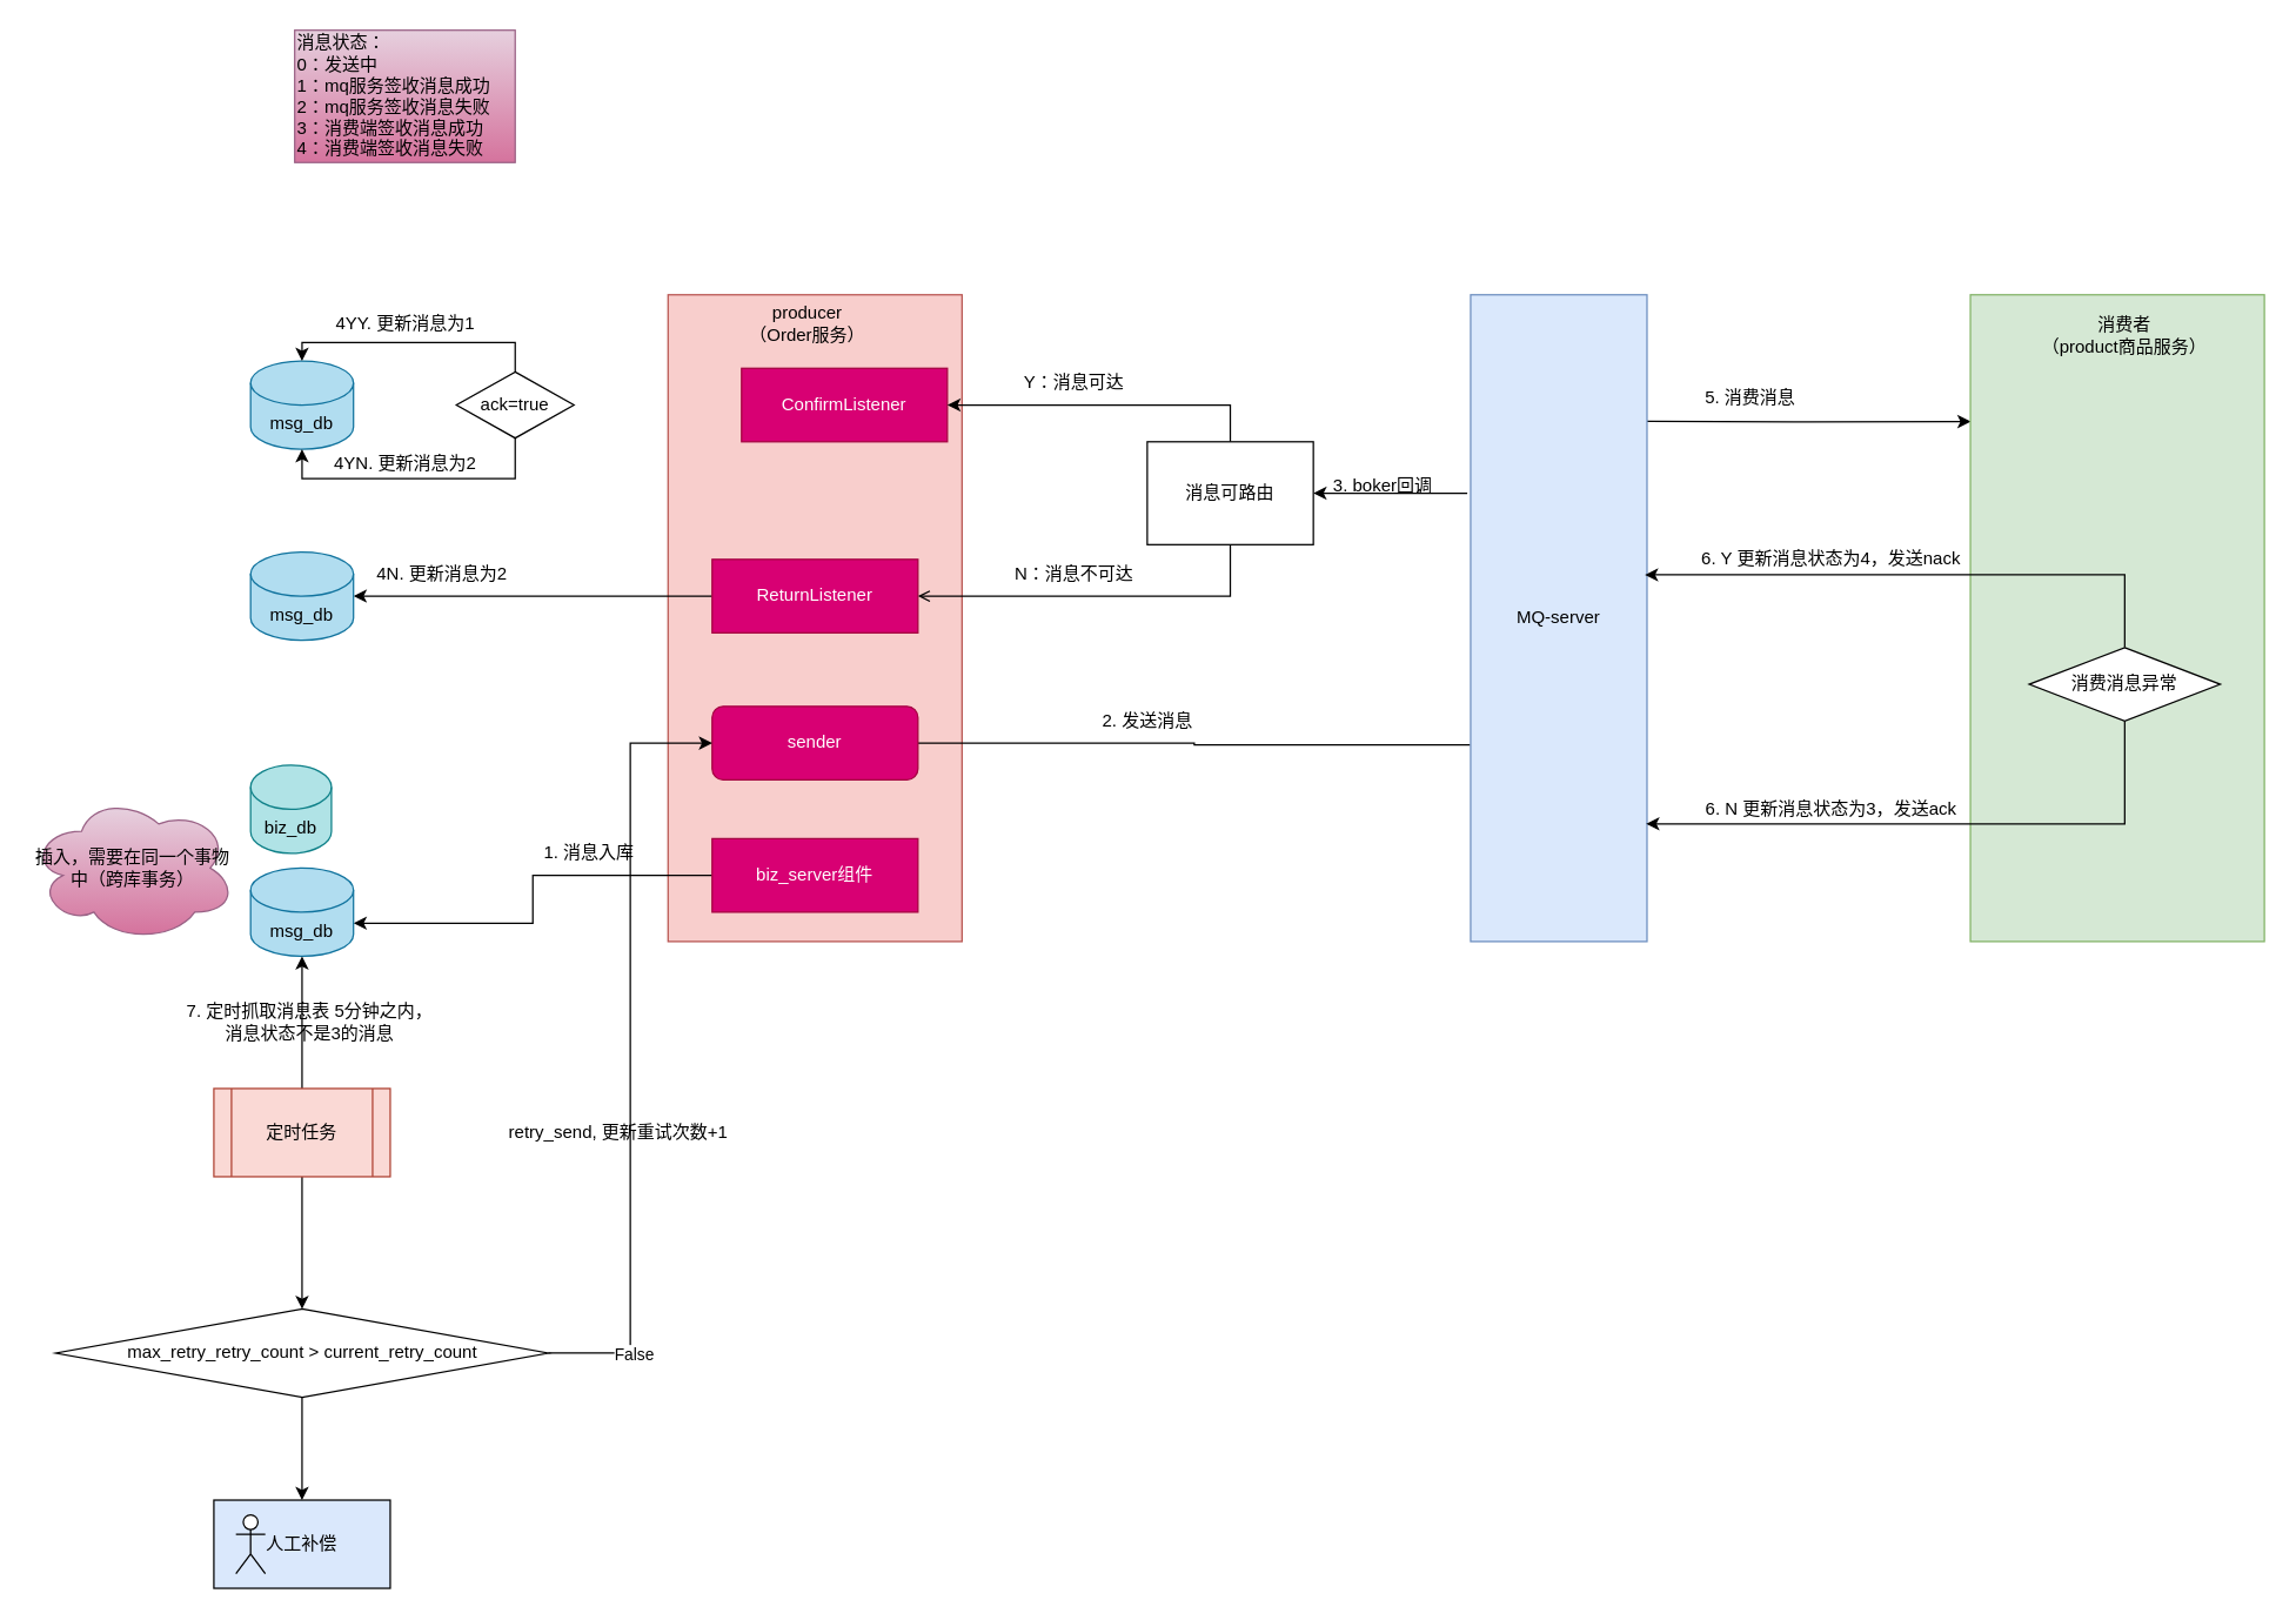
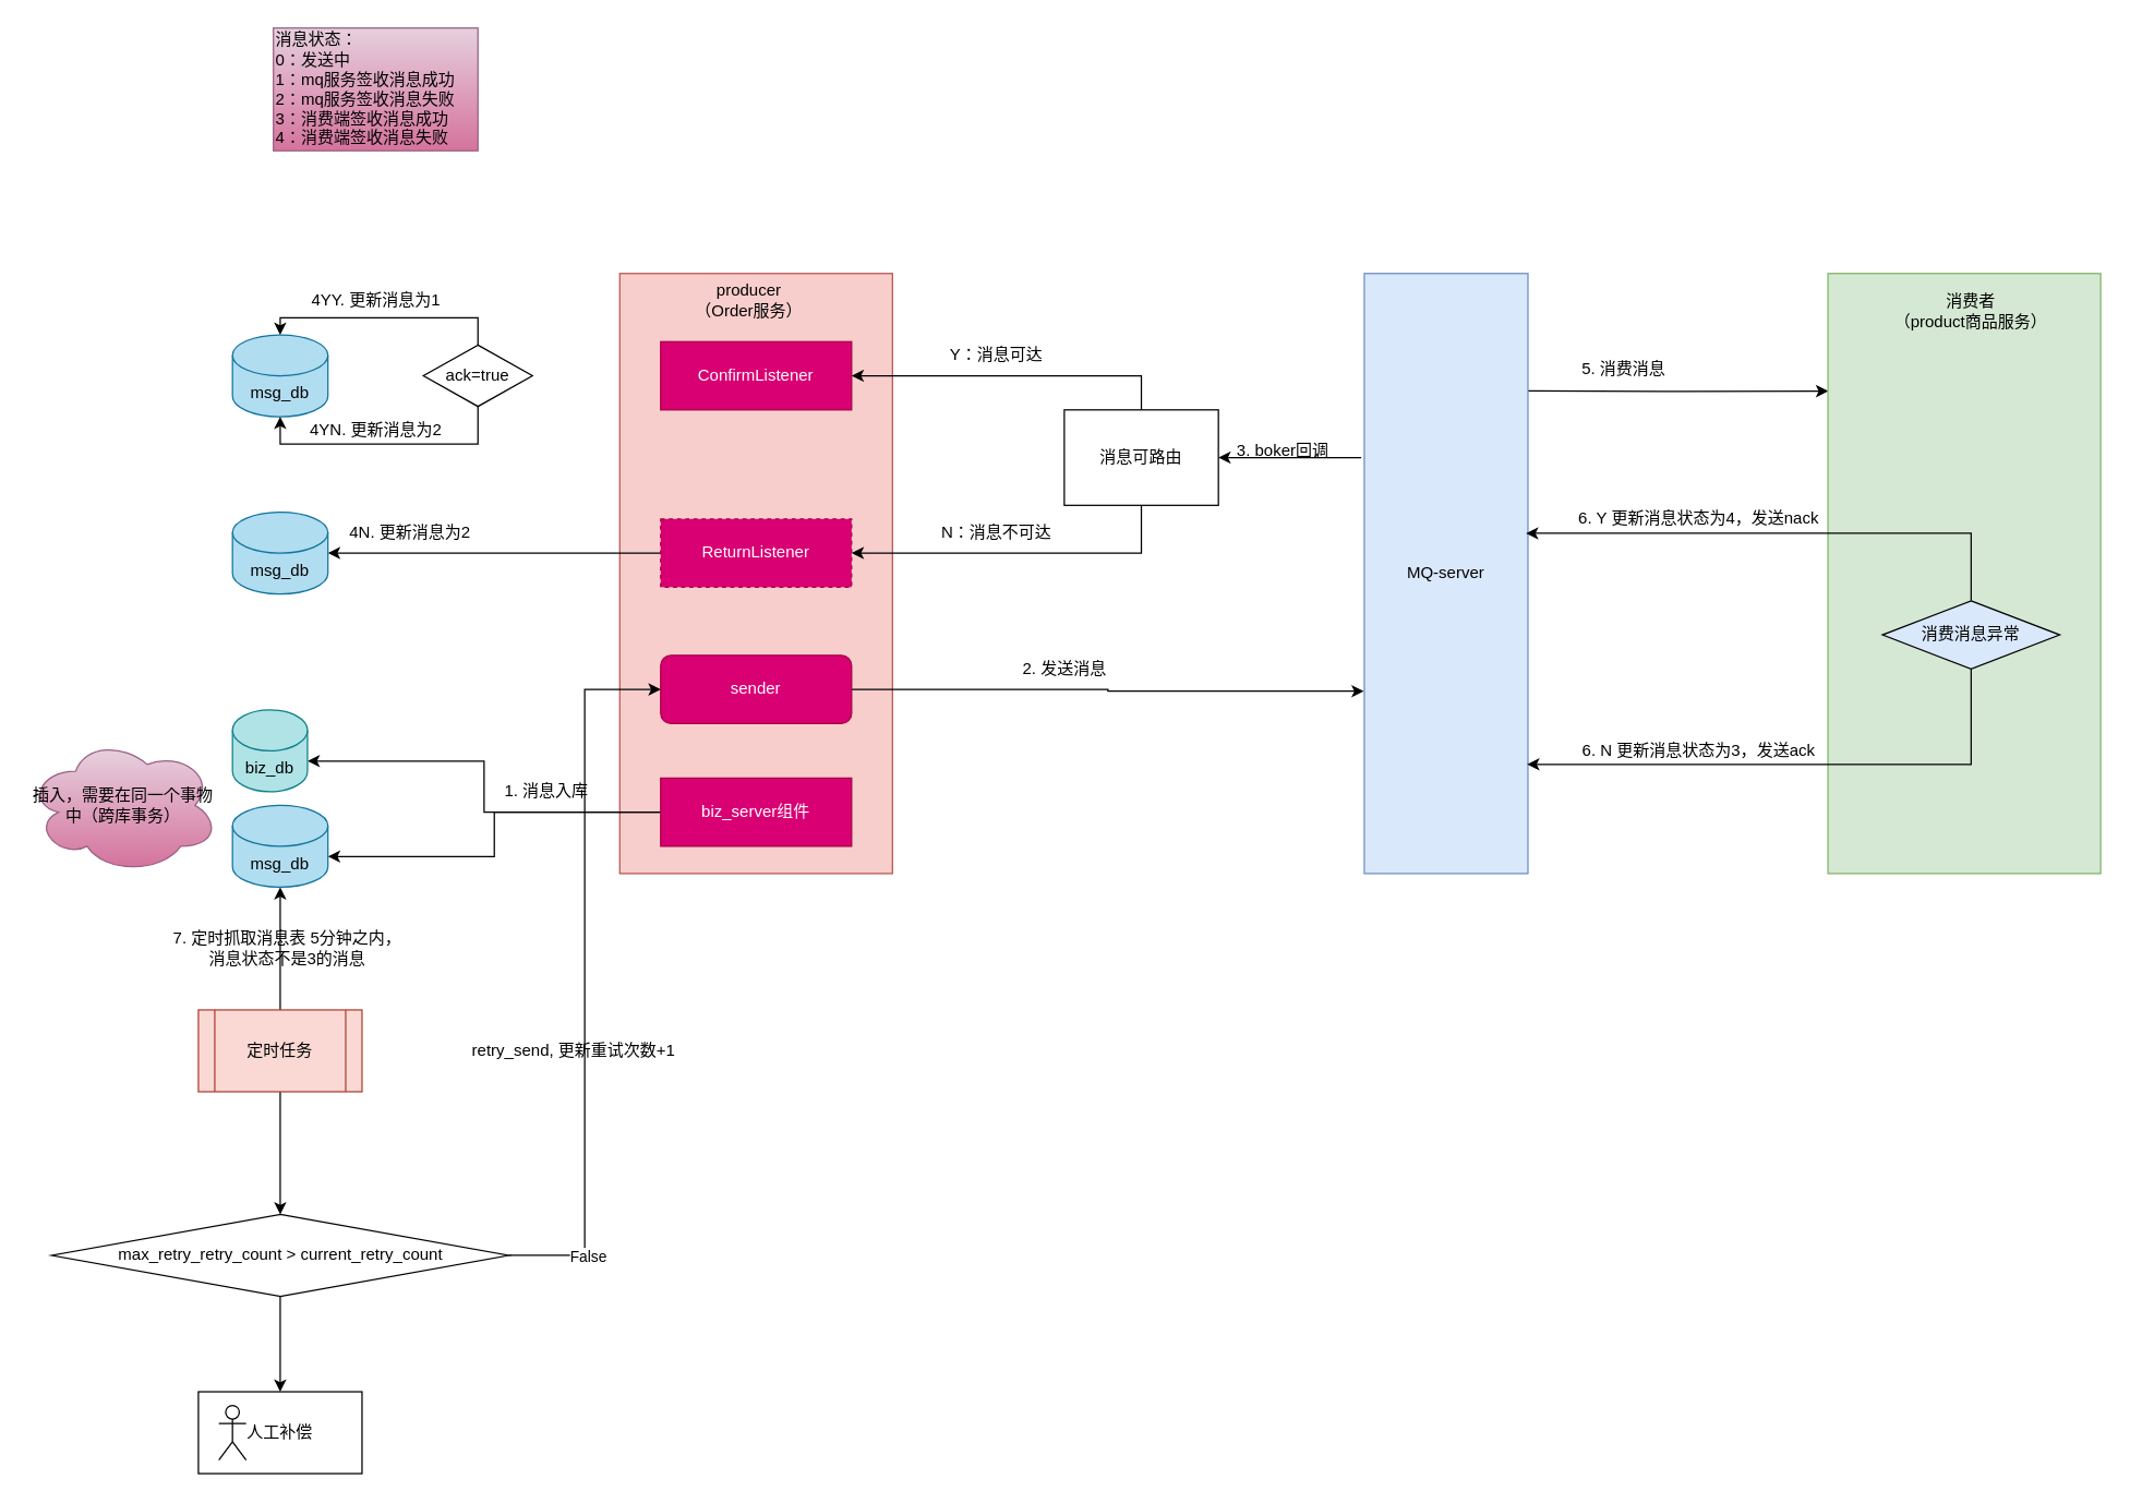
  <mxCell id="0" />
  <mxCell id="1" parent="0" />
  <mxCell id="2" value="消息状态：&lt;br&gt;0：发送中&lt;br&gt;1：mq服务签收消息成功&lt;br&gt;2：mq服务签收消息失败&lt;br&gt;3：消费端签收消息成功&lt;br&gt;4：消费端签收消息失败" style="rounded=0;whiteSpace=wrap;html=1;align=left;gradientColor=#d5739d;fillColor=#e6d0de;strokeColor=#996185;" vertex="1" parent="1"><mxGeometry x="200" y="20" width="150" height="90" as="geometry" /></mxCell>
  <mxCell id="3" value="" style="rounded=0;whiteSpace=wrap;html=1;align=left;fillColor=#f8cecc;strokeColor=#b85450;" vertex="1" parent="1"><mxGeometry x="454" y="200" width="200" height="440" as="geometry" /></mxCell>
- <mxCell id="4" value="ConfirmListener" style="rounded=0;whiteSpace=wrap;html=1;align=center;fillColor=#d80073;strokeColor=#A50040;fontColor=#ffffff;" vertex="1" parent="1"><mxGeometry x="504" y="250" width="140" height="50" as="geometry" /></mxCell>
+ <mxCell id="4" value="ConfirmListener" style="rounded=0;whiteSpace=wrap;html=1;align=center;fillColor=#d80073;strokeColor=#A50040;fontColor=#ffffff;" vertex="1" parent="1"><mxGeometry x="484" y="250" width="140" height="50" as="geometry" /></mxCell>
  <mxCell id="5" style="edgeStyle=orthogonalEdgeStyle;rounded=0;orthogonalLoop=1;jettySize=auto;html=1;" edge="1" parent="1" source="6" target="13"><mxGeometry relative="1" as="geometry" /></mxCell>
- <mxCell id="6" value="ReturnListener" style="rounded=0;whiteSpace=wrap;html=1;align=center;fillColor=#d80073;strokeColor=#A50040;fontColor=#ffffff;" vertex="1" parent="1"><mxGeometry x="484" y="380" width="140" height="50" as="geometry" /></mxCell>
- <mxCell id="7" style="edgeStyle=orthogonalEdgeStyle;rounded=0;orthogonalLoop=1;jettySize=auto;html=1;entryX=-0.003;entryY=0.696;entryDx=0;entryDy=0;entryPerimeter=0;endArrow=none;" edge="1" parent="1" source="8" target="20"><mxGeometry relative="1" as="geometry" /></mxCell>
+ <mxCell id="6" value="ReturnListener" style="rounded=0;whiteSpace=wrap;html=1;align=center;fillColor=#d80073;strokeColor=#A50040;fontColor=#ffffff;dashed=1;" vertex="1" parent="1"><mxGeometry x="484" y="380" width="140" height="50" as="geometry" /></mxCell>
+ <mxCell id="7" style="edgeStyle=orthogonalEdgeStyle;rounded=0;orthogonalLoop=1;jettySize=auto;html=1;entryX=-0.003;entryY=0.696;entryDx=0;entryDy=0;entryPerimeter=0;" edge="1" parent="1" source="8" target="20"><mxGeometry relative="1" as="geometry" /></mxCell>
  <mxCell id="8" value="sender" style="whiteSpace=wrap;html=1;align=center;fillColor=#d80073;strokeColor=#A50040;fontColor=#ffffff;rounded=1;" vertex="1" parent="1"><mxGeometry x="484" y="480" width="140" height="50" as="geometry" /></mxCell>
  <mxCell id="9" style="edgeStyle=orthogonalEdgeStyle;rounded=0;orthogonalLoop=1;jettySize=auto;html=1;entryX=1;entryY=0;entryDx=0;entryDy=37.5;entryPerimeter=0;" edge="1" parent="1" source="11" target="15"><mxGeometry relative="1" as="geometry" /></mxCell>
+ <mxCell id="10" style="edgeStyle=orthogonalEdgeStyle;rounded=0;orthogonalLoop=1;jettySize=auto;html=1;exitX=0;exitY=0.5;exitDx=0;exitDy=0;entryX=1;entryY=0;entryDx=0;entryDy=37.5;entryPerimeter=0;" edge="1" parent="1" source="11" target="14"><mxGeometry relative="1" as="geometry" /></mxCell>
  <mxCell id="11" value="biz_server组件" style="rounded=0;whiteSpace=wrap;html=1;align=center;fillColor=#d80073;strokeColor=#A50040;fontColor=#ffffff;" vertex="1" parent="1"><mxGeometry x="484" y="570" width="140" height="50" as="geometry" /></mxCell>
  <mxCell id="12" value="producer（Order服务）" style="text;html=1;strokeColor=none;fillColor=none;align=center;verticalAlign=middle;whiteSpace=wrap;rounded=0;" vertex="1" parent="1"><mxGeometry x="504" y="210" width="90" height="20" as="geometry" /></mxCell>
  <mxCell id="13" value="msg_db" style="shape=cylinder3;whiteSpace=wrap;html=1;boundedLbl=1;backgroundOutline=1;size=15;align=center;fillColor=#b1ddf0;strokeColor=#10739e;" vertex="1" parent="1"><mxGeometry x="170" y="375" width="70" height="60" as="geometry" /></mxCell>
  <mxCell id="14" value="biz_db" style="shape=cylinder3;whiteSpace=wrap;html=1;boundedLbl=1;backgroundOutline=1;size=15;align=center;fillColor=#b0e3e6;strokeColor=#0e8088;" vertex="1" parent="1"><mxGeometry x="170" y="520" width="55" height="60" as="geometry" /></mxCell>
  <mxCell id="15" value="msg_db" style="shape=cylinder3;whiteSpace=wrap;html=1;boundedLbl=1;backgroundOutline=1;size=15;align=center;fillColor=#b1ddf0;strokeColor=#10739e;" vertex="1" parent="1"><mxGeometry x="170" y="590" width="70" height="60" as="geometry" /></mxCell>
  <mxCell id="16" value="1. 消息入库" style="text;html=1;align=center;verticalAlign=middle;resizable=0;points=[];autosize=1;" vertex="1" parent="1"><mxGeometry x="360" y="570" width="80" height="20" as="geometry" /></mxCell>
  <mxCell id="17" value="插入，需要在同一个事物中（跨库事务）" style="ellipse;shape=cloud;whiteSpace=wrap;html=1;align=center;gradientColor=#d5739d;fillColor=#e6d0de;strokeColor=#996185;" vertex="1" parent="1"><mxGeometry x="20" y="540" width="140" height="100" as="geometry" /></mxCell>
  <mxCell id="18" style="edgeStyle=orthogonalEdgeStyle;rounded=0;orthogonalLoop=1;jettySize=auto;html=1;exitX=-0.019;exitY=0.307;exitDx=0;exitDy=0;entryX=1;entryY=0.5;entryDx=0;entryDy=0;exitPerimeter=0;" edge="1" parent="1" source="20" target="24"><mxGeometry relative="1" as="geometry" /></mxCell>
  <mxCell id="19" style="edgeStyle=orthogonalEdgeStyle;rounded=0;orthogonalLoop=1;jettySize=auto;html=1;entryX=0.001;entryY=0.196;entryDx=0;entryDy=0;entryPerimeter=0;" edge="1" parent="1" target="35"><mxGeometry relative="1" as="geometry"><mxPoint x="1120" y="286" as="sourcePoint" /></mxGeometry></mxCell>
  <mxCell id="20" value="&lt;div&gt;&lt;span&gt;MQ-server&lt;/span&gt;&lt;/div&gt;" style="rounded=0;whiteSpace=wrap;html=1;align=center;fillColor=#dae8fc;strokeColor=#6c8ebf;" vertex="1" parent="1"><mxGeometry x="1000" y="200" width="120" height="440" as="geometry" /></mxCell>
  <mxCell id="21" value="2. 发送消息" style="text;html=1;align=center;verticalAlign=middle;resizable=0;points=[];autosize=1;" vertex="1" parent="1"><mxGeometry x="740" y="480" width="80" height="20" as="geometry" /></mxCell>
  <mxCell id="22" style="edgeStyle=orthogonalEdgeStyle;rounded=0;orthogonalLoop=1;jettySize=auto;html=1;entryX=1;entryY=0.5;entryDx=0;entryDy=0;exitX=0.5;exitY=0;exitDx=0;exitDy=0;" edge="1" parent="1" source="24" target="4"><mxGeometry relative="1" as="geometry" /></mxCell>
- <mxCell id="23" style="edgeStyle=orthogonalEdgeStyle;rounded=0;orthogonalLoop=1;jettySize=auto;html=1;entryX=1;entryY=0.5;entryDx=0;entryDy=0;exitX=0.5;exitY=1;exitDx=0;exitDy=0;endArrow=open;" edge="1" parent="1" source="24" target="6"><mxGeometry relative="1" as="geometry" /></mxCell>
+ <mxCell id="23" style="edgeStyle=orthogonalEdgeStyle;rounded=0;orthogonalLoop=1;jettySize=auto;html=1;entryX=1;entryY=0.5;entryDx=0;entryDy=0;exitX=0.5;exitY=1;exitDx=0;exitDy=0;" edge="1" parent="1" source="24" target="6"><mxGeometry relative="1" as="geometry" /></mxCell>
  <mxCell id="24" value="消息可路由" style="whiteSpace=wrap;html=1;align=center;rounded=0;" vertex="1" parent="1"><mxGeometry x="780" y="300" width="113" height="70" as="geometry" /></mxCell>
  <mxCell id="25" value="3. boker回调" style="text;html=1;align=center;verticalAlign=middle;resizable=0;points=[];autosize=1;" vertex="1" parent="1"><mxGeometry x="900" y="320" width="80" height="20" as="geometry" /></mxCell>
  <mxCell id="26" value="Y：消息可达" style="text;html=1;align=center;verticalAlign=middle;resizable=0;points=[];autosize=1;" vertex="1" parent="1"><mxGeometry x="690" y="250" width="80" height="20" as="geometry" /></mxCell>
  <mxCell id="27" value="N：消息不可达" style="text;html=1;align=center;verticalAlign=middle;resizable=0;points=[];autosize=1;" vertex="1" parent="1"><mxGeometry x="680" y="380" width="100" height="20" as="geometry" /></mxCell>
  <mxCell id="28" value="msg_db" style="shape=cylinder3;whiteSpace=wrap;html=1;boundedLbl=1;backgroundOutline=1;size=15;align=center;fillColor=#b1ddf0;strokeColor=#10739e;" vertex="1" parent="1"><mxGeometry x="170" y="245" width="70" height="60" as="geometry" /></mxCell>
  <mxCell id="29" value="4N. 更新消息为2" style="text;html=1;align=center;verticalAlign=middle;resizable=0;points=[];autosize=1;" vertex="1" parent="1"><mxGeometry x="250" y="380" width="100" height="20" as="geometry" /></mxCell>
  <mxCell id="30" style="edgeStyle=orthogonalEdgeStyle;rounded=0;orthogonalLoop=1;jettySize=auto;html=1;entryX=0.5;entryY=0;entryDx=0;entryDy=0;entryPerimeter=0;exitX=0.5;exitY=0;exitDx=0;exitDy=0;" edge="1" parent="1" source="32" target="28"><mxGeometry relative="1" as="geometry" /></mxCell>
  <mxCell id="31" style="edgeStyle=orthogonalEdgeStyle;rounded=0;orthogonalLoop=1;jettySize=auto;html=1;entryX=0.5;entryY=1;entryDx=0;entryDy=0;entryPerimeter=0;exitX=0.5;exitY=1;exitDx=0;exitDy=0;" edge="1" parent="1" source="32" target="28"><mxGeometry relative="1" as="geometry" /></mxCell>
  <mxCell id="32" value="ack=true" style="rhombus;whiteSpace=wrap;html=1;align=center;" vertex="1" parent="1"><mxGeometry x="310" y="252.5" width="80" height="45" as="geometry" /></mxCell>
  <mxCell id="33" value="4YN. 更新消息为2" style="text;html=1;align=center;verticalAlign=middle;resizable=0;points=[];autosize=1;" vertex="1" parent="1"><mxGeometry x="220" y="305" width="110" height="20" as="geometry" /></mxCell>
  <mxCell id="34" value="4YY. 更新消息为1" style="text;html=1;align=center;verticalAlign=middle;resizable=0;points=[];autosize=1;" vertex="1" parent="1"><mxGeometry x="220" y="210" width="110" height="20" as="geometry" /></mxCell>
  <mxCell id="35" value="" style="rounded=0;whiteSpace=wrap;html=1;align=left;fillColor=#d5e8d4;strokeColor=#82b366;" vertex="1" parent="1"><mxGeometry x="1340" y="200" width="200" height="440" as="geometry" /></mxCell>
  <mxCell id="36" value="5. 消费消息" style="text;html=1;align=center;verticalAlign=middle;resizable=0;points=[];autosize=1;" vertex="1" parent="1"><mxGeometry x="1150" y="260" width="80" height="20" as="geometry" /></mxCell>
  <mxCell id="37" style="edgeStyle=orthogonalEdgeStyle;rounded=0;orthogonalLoop=1;jettySize=auto;html=1;entryX=0.988;entryY=0.433;entryDx=0;entryDy=0;entryPerimeter=0;exitX=0.5;exitY=0;exitDx=0;exitDy=0;" edge="1" parent="1" source="39" target="20"><mxGeometry relative="1" as="geometry"><mxPoint x="1310" y="490" as="sourcePoint" /></mxGeometry></mxCell>
  <mxCell id="38" style="edgeStyle=orthogonalEdgeStyle;rounded=0;orthogonalLoop=1;jettySize=auto;html=1;entryX=0.995;entryY=0.818;entryDx=0;entryDy=0;entryPerimeter=0;exitX=0.5;exitY=1;exitDx=0;exitDy=0;" edge="1" parent="1" source="39" target="20"><mxGeometry relative="1" as="geometry"><Array as="points"><mxPoint x="1445" y="560" /></Array></mxGeometry></mxCell>
- <mxCell id="39" value="消费消息异常" style="rhombus;whiteSpace=wrap;html=1;align=center;" vertex="1" parent="1"><mxGeometry x="1380" y="440" width="130" height="50" as="geometry" /></mxCell>
+ <mxCell id="39" value="消费消息异常" style="rhombus;whiteSpace=wrap;html=1;align=center;fillColor=#dae8fc;" vertex="1" parent="1"><mxGeometry x="1380" y="440" width="130" height="50" as="geometry" /></mxCell>
  <mxCell id="40" value="6. Y 更新消息状态为4，发送nack" style="text;html=1;align=center;verticalAlign=middle;resizable=0;points=[];autosize=1;" vertex="1" parent="1"><mxGeometry x="1150" y="370" width="190" height="20" as="geometry" /></mxCell>
  <mxCell id="41" value="6. N 更新消息状态为3，发送ack" style="text;html=1;align=center;verticalAlign=middle;resizable=0;points=[];autosize=1;" vertex="1" parent="1"><mxGeometry x="1150" y="540" width="190" height="20" as="geometry" /></mxCell>
  <mxCell id="42" value="消费者&lt;br&gt;（product商品服务）" style="text;html=1;strokeColor=none;fillColor=none;align=center;verticalAlign=middle;whiteSpace=wrap;rounded=0;" vertex="1" parent="1"><mxGeometry x="1380" y="210" width="130" height="35" as="geometry" /></mxCell>
  <mxCell id="43" style="edgeStyle=orthogonalEdgeStyle;rounded=0;orthogonalLoop=1;jettySize=auto;html=1;" edge="1" parent="1" source="45" target="15"><mxGeometry relative="1" as="geometry" /></mxCell>
  <mxCell id="44" style="edgeStyle=orthogonalEdgeStyle;rounded=0;orthogonalLoop=1;jettySize=auto;html=1;entryX=0.5;entryY=0;entryDx=0;entryDy=0;" edge="1" parent="1" source="45" target="49"><mxGeometry relative="1" as="geometry" /></mxCell>
  <mxCell id="45" value="定时任务" style="shape=process;whiteSpace=wrap;html=1;backgroundOutline=1;align=center;fillColor=#fad9d5;strokeColor=#ae4132;" vertex="1" parent="1"><mxGeometry x="145" y="740" width="120" height="60" as="geometry" /></mxCell>
  <mxCell id="46" style="edgeStyle=orthogonalEdgeStyle;rounded=0;orthogonalLoop=1;jettySize=auto;html=1;entryX=0;entryY=0.5;entryDx=0;entryDy=0;" edge="1" parent="1" source="49" target="8"><mxGeometry relative="1" as="geometry" /></mxCell>
  <mxCell id="47" value="False" style="edgeLabel;html=1;align=center;verticalAlign=middle;resizable=0;points=[];" vertex="1" connectable="0" parent="46"><mxGeometry x="-0.788" y="-2" relative="1" as="geometry"><mxPoint y="1" as="offset" /></mxGeometry></mxCell>
  <mxCell id="48" style="edgeStyle=orthogonalEdgeStyle;rounded=0;orthogonalLoop=1;jettySize=auto;html=1;" edge="1" parent="1" source="49" target="52"><mxGeometry relative="1" as="geometry" /></mxCell>
  <mxCell id="49" value="max_retry_retry_count &amp;gt; current_retry_count" style="rhombus;whiteSpace=wrap;html=1;align=center;" vertex="1" parent="1"><mxGeometry x="37.5" y="890" width="335" height="60" as="geometry" /></mxCell>
  <mxCell id="50" value="7. 定时抓取消息表 5分钟之内，&lt;br&gt;消息状态不是3的消息" style="text;html=1;align=center;verticalAlign=middle;resizable=0;points=[];autosize=1;" vertex="1" parent="1"><mxGeometry x="120" y="680" width="180" height="30" as="geometry" /></mxCell>
  <mxCell id="51" value="retry_send, 更新重试次数+1" style="text;html=1;align=center;verticalAlign=middle;resizable=0;points=[];autosize=1;" vertex="1" parent="1"><mxGeometry x="340" y="760" width="160" height="20" as="geometry" /></mxCell>
- <mxCell id="52" value="人工补偿" style="rounded=0;whiteSpace=wrap;html=1;align=center;fillColor=#dae8fc;" vertex="1" parent="1"><mxGeometry x="145" y="1020" width="120" height="60" as="geometry" /></mxCell>
+ <mxCell id="52" value="人工补偿" style="rounded=0;whiteSpace=wrap;html=1;align=center;" vertex="1" parent="1"><mxGeometry x="145" y="1020" width="120" height="60" as="geometry" /></mxCell>
  <mxCell id="53" value="" style="shape=umlActor;verticalLabelPosition=bottom;verticalAlign=top;html=1;outlineConnect=0;align=center;" vertex="1" parent="1"><mxGeometry x="160" y="1030" width="20" height="40" as="geometry" /></mxCell>
